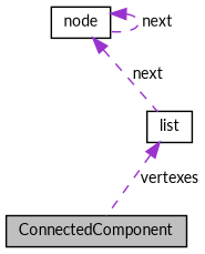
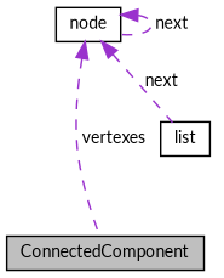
  digraph {
    fontname=Lato
    node [color=black fillcolor=white fontname=Lato fontsize=10 shape=record style=filled]
    edge [color=darkorchid3 dir=back fontname=Lato fontsize=10 labelfontname=Helvetica labelfontsize=10 style=dashed]
    n1 [fillcolor=grey75 fontcolor=black height=0.2 label=ConnectedComponent width=0.4]
    n2 [height=0.2 label=list width=0.4]
    n3 [height=0.2 label="node" width=0.4]
-   n2 -> n1 [label=" vertexes"]
+   n3 -> n1 [label=" vertexes"]
    n3 -> n2 [label=" next"]
    n3 -> n3 [label=" next"]
  }
